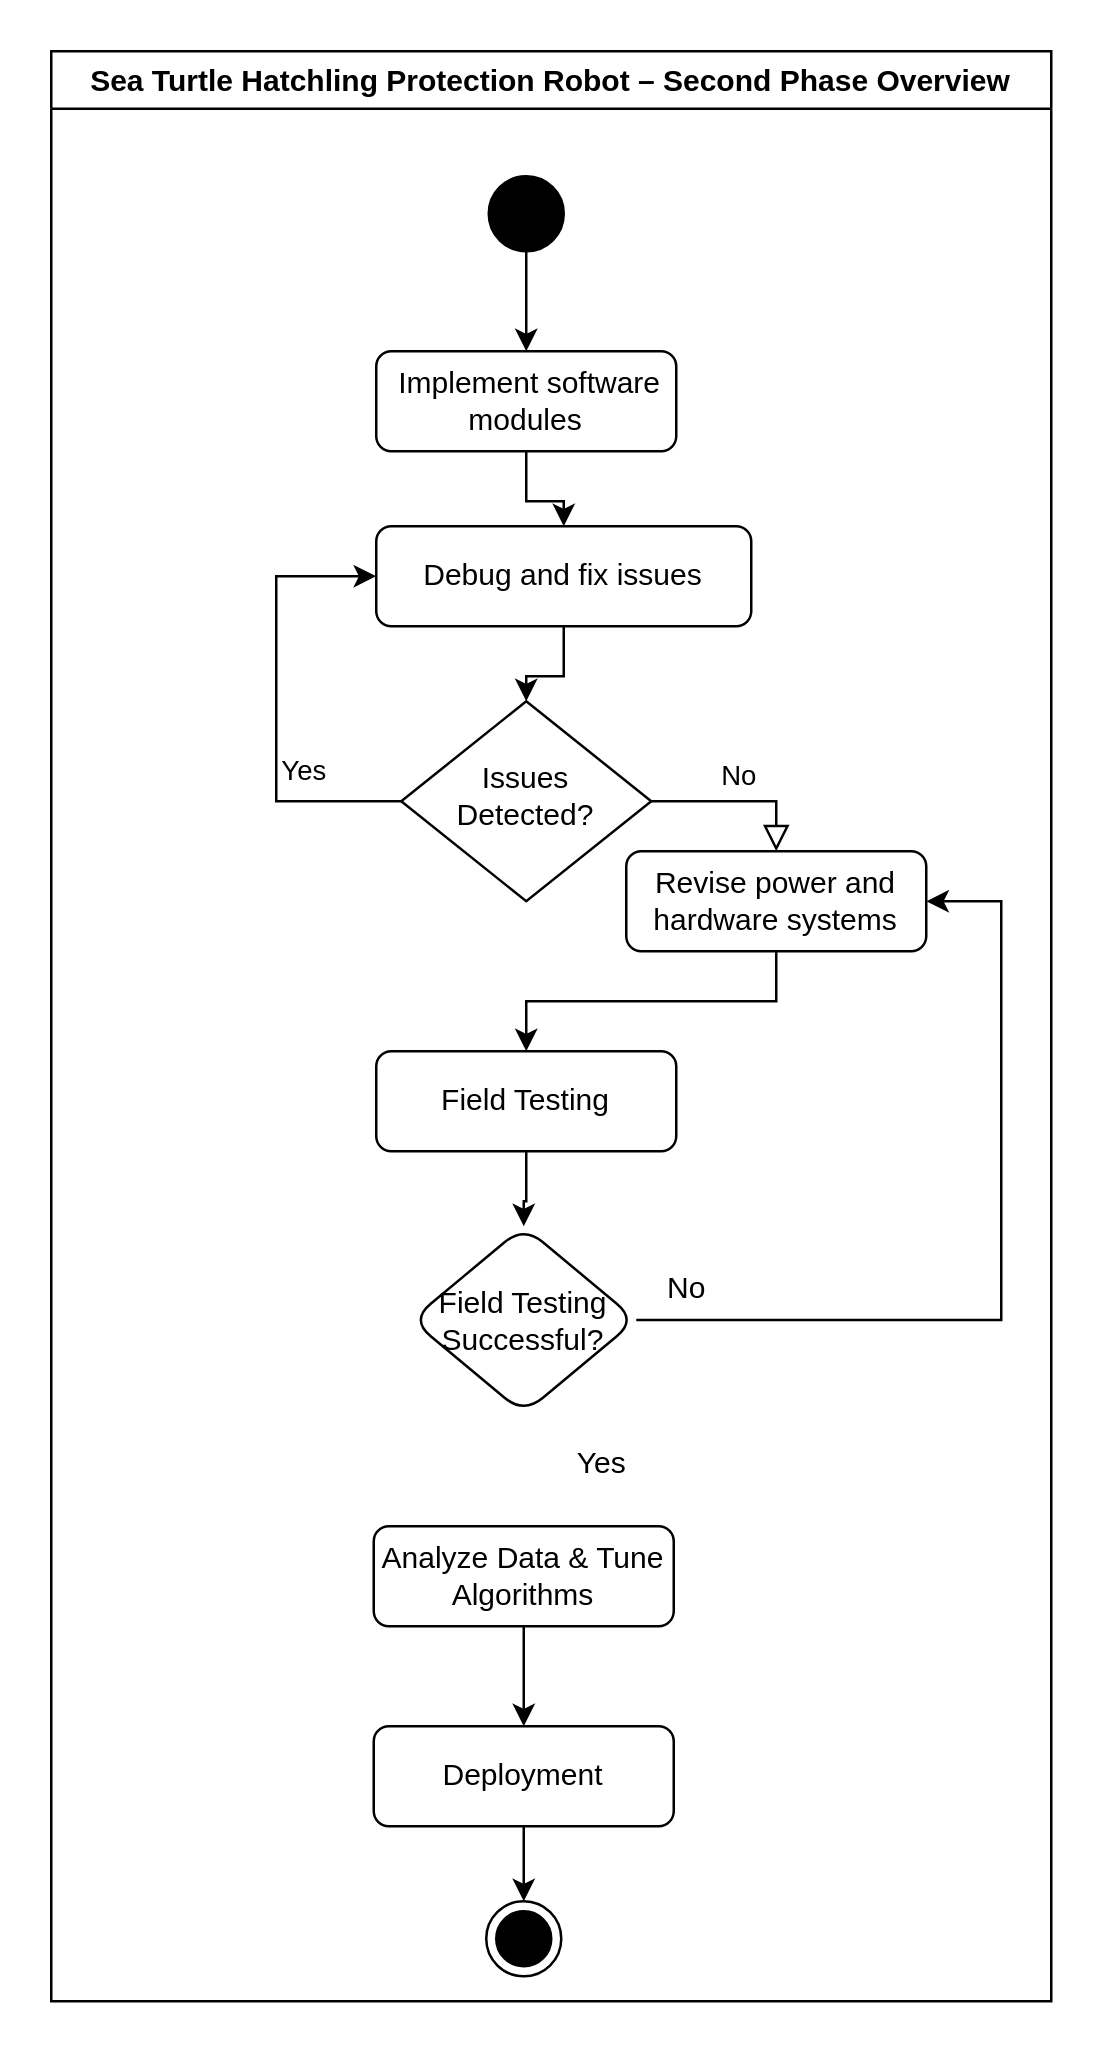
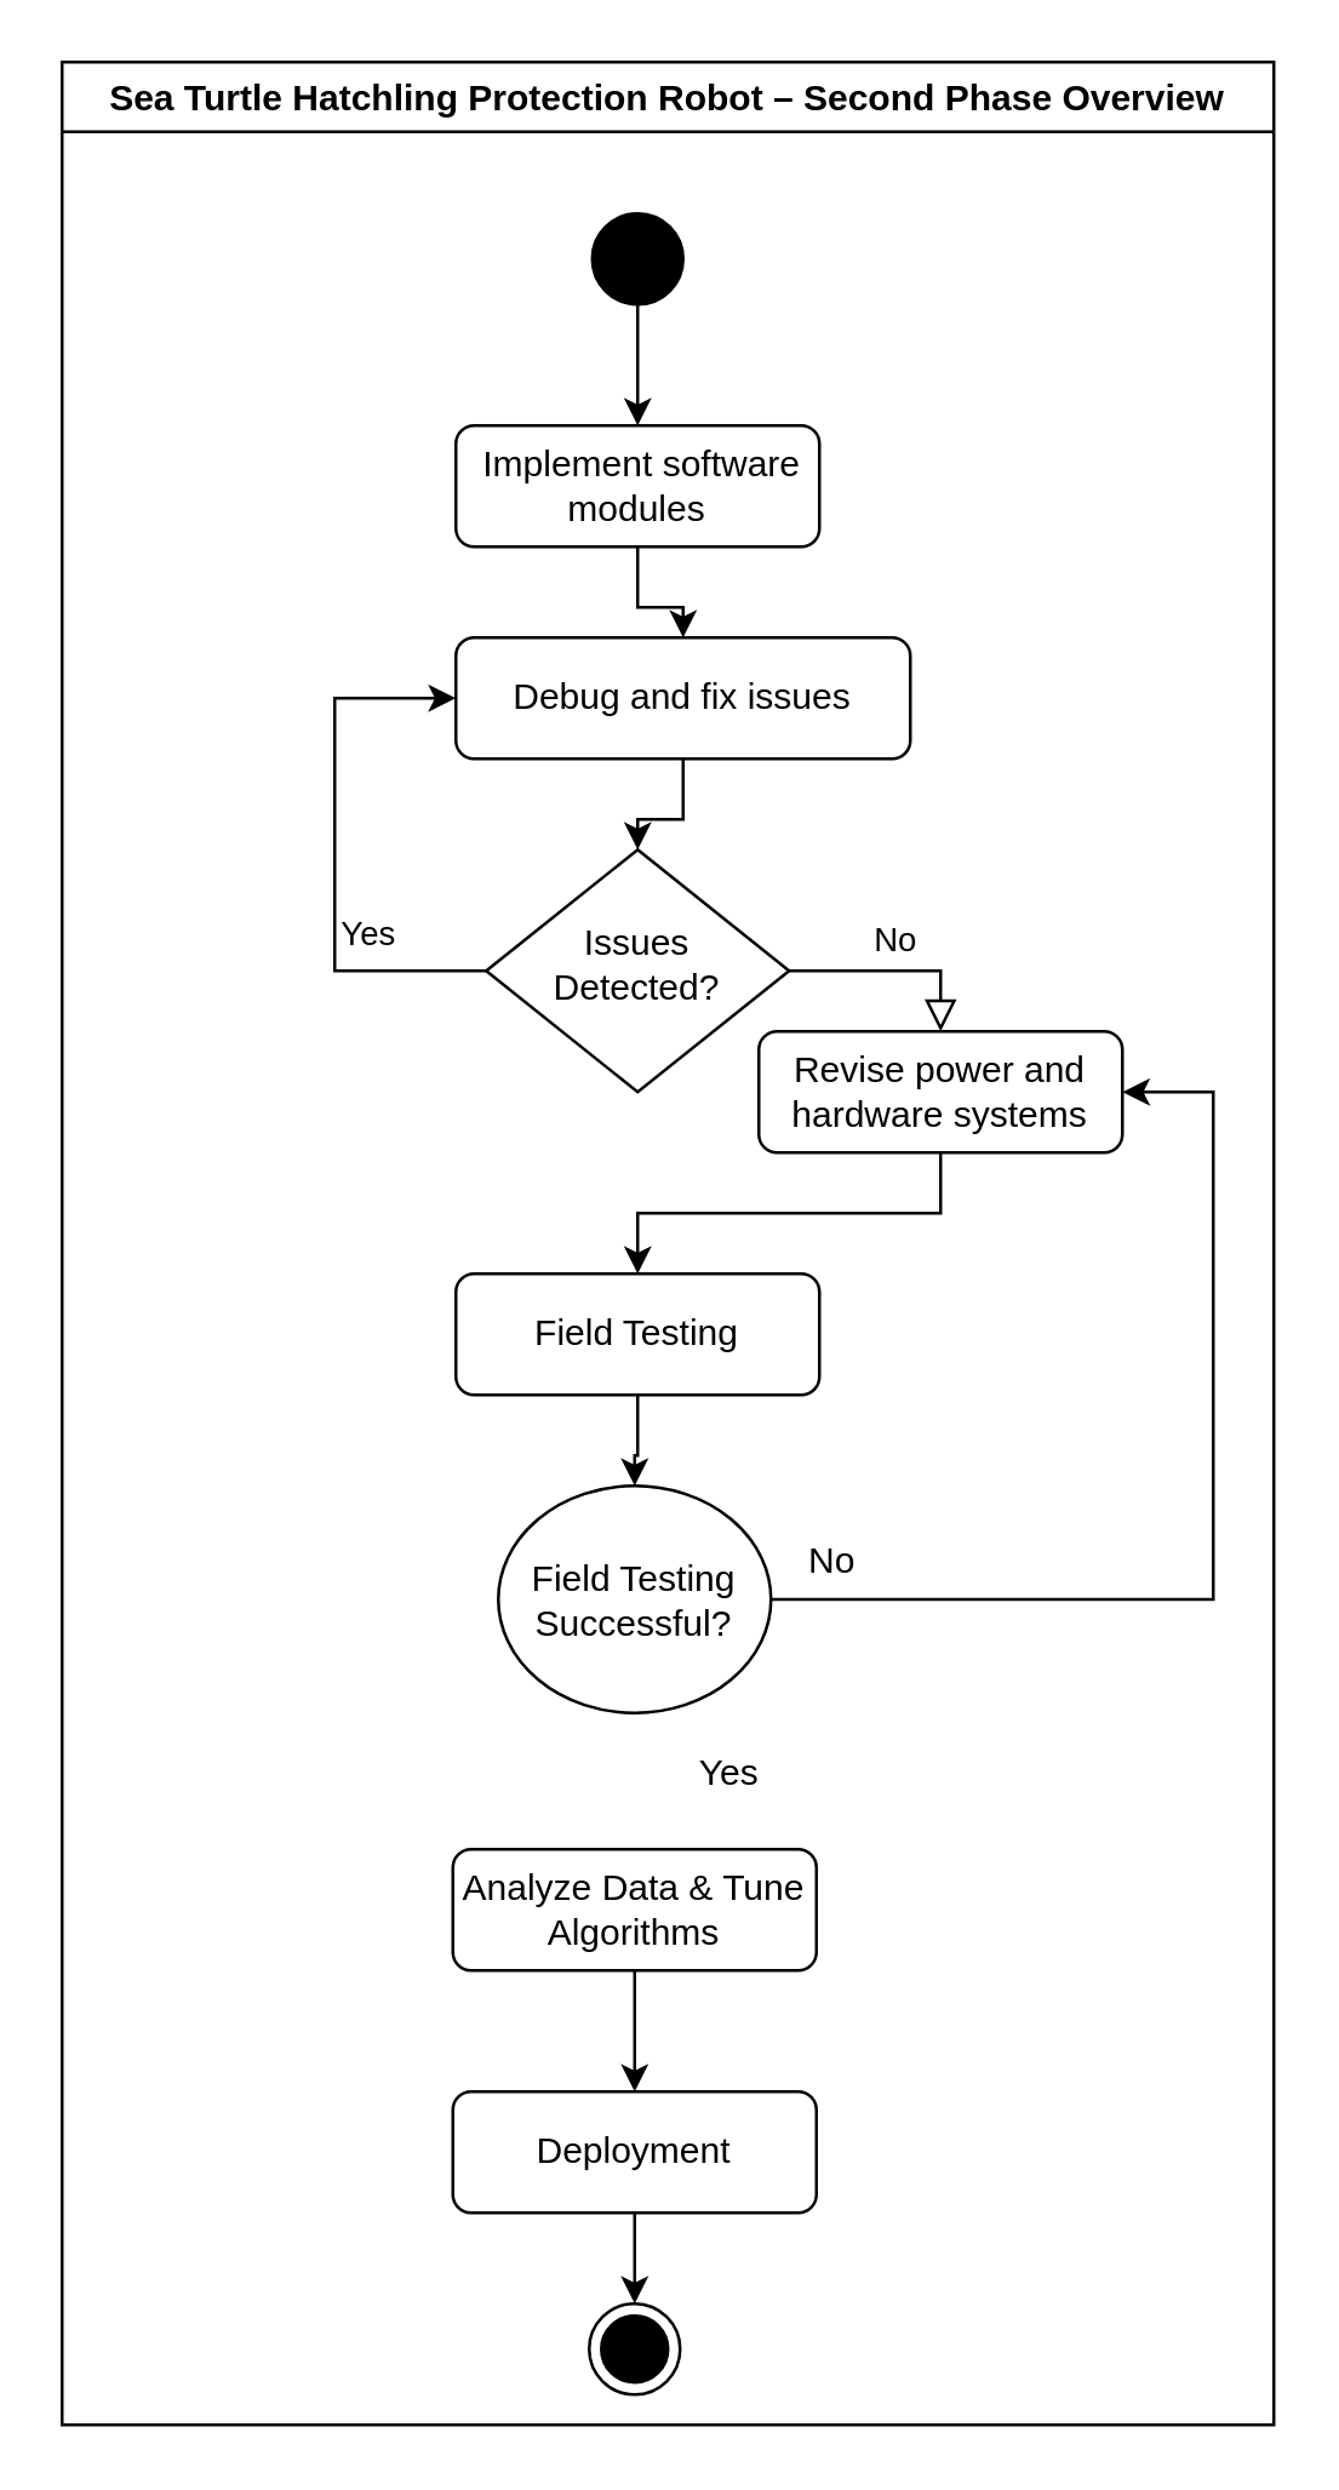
  <mxCell id="0" />
  <mxCell id="1" parent="0" />
  <mxCell id="2" value="No" style="edgeStyle=orthogonalEdgeStyle;rounded=0;html=1;jettySize=auto;orthogonalLoop=1;fontSize=11;endArrow=block;endFill=0;endSize=8;strokeWidth=1;shadow=0;labelBackgroundColor=none;" parent="1" source="12" target="4" edge="1"><mxGeometry y="10" relative="1" as="geometry"><mxPoint as="offset" /><Array as="points"><mxPoint x="310" y="320" /></Array></mxGeometry></mxCell>
  <mxCell id="3" value="" style="edgeStyle=orthogonalEdgeStyle;rounded=0;orthogonalLoop=1;jettySize=auto;html=1;exitX=0.5;exitY=1;exitDx=0;exitDy=0;entryX=0.5;entryY=0;entryDx=0;entryDy=0;" edge="1" parent="1" source="4" target="18"><mxGeometry relative="1" as="geometry"><mxPoint x="170" y="510" as="targetPoint" /></mxGeometry></mxCell>
  <mxCell id="4" value="Revise power and hardware systems" style="rounded=1;whiteSpace=wrap;html=1;fontSize=12;glass=0;strokeWidth=1;shadow=0;" parent="1" vertex="1"><mxGeometry x="250" y="340" width="120" height="40" as="geometry" /></mxCell>
  <mxCell id="5" value="" style="edgeStyle=orthogonalEdgeStyle;rounded=0;orthogonalLoop=1;jettySize=auto;html=1;entryX=1;entryY=0.5;entryDx=0;entryDy=0;" edge="1" parent="1" source="19" target="4"><mxGeometry relative="1" as="geometry"><mxPoint x="10" y="550" as="targetPoint" /><Array as="points"><mxPoint x="400" y="527" /><mxPoint x="400" y="360" /></Array></mxGeometry></mxCell>
  <mxCell id="6" value=" Sea Turtle Hatchling Protection Robot – Second Phase Overview" style="swimlane;" vertex="1" parent="1"><mxGeometry x="20" y="20" width="400" height="780" as="geometry" /></mxCell>
  <mxCell id="7" value="" style="edgeStyle=orthogonalEdgeStyle;rounded=0;orthogonalLoop=1;jettySize=auto;html=1;" edge="1" parent="6" source="8" target="16"><mxGeometry relative="1" as="geometry" /></mxCell>
  <mxCell id="8" value="&amp;nbsp;Implement software modules" style="rounded=1;whiteSpace=wrap;html=1;fontSize=12;glass=0;strokeWidth=1;shadow=0;" parent="6" vertex="1"><mxGeometry x="130" y="120" width="120" height="40" as="geometry" /></mxCell>
  <mxCell id="9" value="Yes" style="rounded=0;html=1;jettySize=auto;orthogonalLoop=1;fontSize=11;endArrow=block;endFill=0;endSize=8;strokeWidth=1;shadow=0;labelBackgroundColor=none;edgeStyle=orthogonalEdgeStyle;" parent="6" target="12" edge="1"><mxGeometry y="20" relative="1" as="geometry"><mxPoint as="offset" /><mxPoint x="190" y="290" as="sourcePoint" /></mxGeometry></mxCell>
  <mxCell id="10" value="" style="edgeStyle=orthogonalEdgeStyle;rounded=0;orthogonalLoop=1;jettySize=auto;html=1;entryX=0;entryY=0.5;entryDx=0;entryDy=0;" edge="1" parent="6" source="12" target="16"><mxGeometry relative="1" as="geometry"><mxPoint x="50" y="320" as="targetPoint" /><Array as="points"><mxPoint x="90" y="300" /><mxPoint x="90" y="210" /></Array></mxGeometry></mxCell>
  <mxCell id="11" value="Yes" style="edgeLabel;html=1;align=center;verticalAlign=middle;resizable=0;points=[];" vertex="1" connectable="0" parent="10"><mxGeometry x="-0.3" y="-7" relative="1" as="geometry"><mxPoint x="3" as="offset" /></mxGeometry></mxCell>
  <mxCell id="12" value="Issues Detected?" style="rhombus;whiteSpace=wrap;html=1;shadow=0;fontFamily=Helvetica;fontSize=12;align=center;strokeWidth=1;spacing=6;spacingTop=-4;" parent="6" vertex="1"><mxGeometry x="140" y="260" width="100" height="80" as="geometry" /></mxCell>
  <mxCell id="13" value="" style="edgeStyle=orthogonalEdgeStyle;rounded=0;orthogonalLoop=1;jettySize=auto;html=1;" edge="1" parent="6" source="14" target="8"><mxGeometry relative="1" as="geometry" /></mxCell>
  <mxCell id="14" value="" style="ellipse;fillColor=strokeColor;html=1;" vertex="1" parent="6"><mxGeometry x="175" y="50" width="30" height="30" as="geometry" /></mxCell>
  <mxCell id="15" value="" style="edgeStyle=orthogonalEdgeStyle;rounded=0;orthogonalLoop=1;jettySize=auto;html=1;" edge="1" parent="6" source="16" target="12"><mxGeometry relative="1" as="geometry" /></mxCell>
  <mxCell id="16" value="Debug and fix issues" style="rounded=1;whiteSpace=wrap;html=1;fontSize=12;glass=0;strokeWidth=1;shadow=0;" vertex="1" parent="6"><mxGeometry x="130" y="190" width="150" height="40" as="geometry" /></mxCell>
  <mxCell id="17" value="" style="edgeStyle=orthogonalEdgeStyle;rounded=0;orthogonalLoop=1;jettySize=auto;html=1;" edge="1" parent="6" source="18" target="19"><mxGeometry relative="1" as="geometry" /></mxCell>
  <mxCell id="18" value="Field Testing" style="rounded=1;whiteSpace=wrap;html=1;fontSize=12;glass=0;strokeWidth=1;shadow=0;" vertex="1" parent="6"><mxGeometry x="130" y="400" width="120" height="40" as="geometry" /></mxCell>
- <mxCell id="19" value="Field Testing Successful?" style="rhombus;whiteSpace=wrap;html=1;rounded=1;glass=0;strokeWidth=1;shadow=0;" vertex="1" parent="6"><mxGeometry x="144" y="470" width="90" height="75" as="geometry" /></mxCell>
+ <mxCell id="19" value="Field Testing Successful?" style="ellipse;whiteSpace=wrap;html=1;glass=0;strokeWidth=1;shadow=0;" vertex="1" parent="6"><mxGeometry x="144" y="470" width="90" height="75" as="geometry" /></mxCell>
  <mxCell id="20" value="" style="edgeStyle=orthogonalEdgeStyle;rounded=0;orthogonalLoop=1;jettySize=auto;html=1;" edge="1" parent="6" source="21" target="25"><mxGeometry relative="1" as="geometry" /></mxCell>
  <mxCell id="21" value="Analyze Data &amp;amp; Tune Algorithms" style="rounded=1;whiteSpace=wrap;html=1;fontSize=12;glass=0;strokeWidth=1;shadow=0;" vertex="1" parent="6"><mxGeometry x="129" y="590" width="120" height="40" as="geometry" /></mxCell>
  <mxCell id="22" value="Yes" style="text;html=1;align=center;verticalAlign=middle;resizable=0;points=[];autosize=1;strokeColor=none;fillColor=none;" vertex="1" parent="6"><mxGeometry x="200" y="550" width="40" height="30" as="geometry" /></mxCell>
  <mxCell id="23" value="" style="ellipse;html=1;shape=endState;fillColor=strokeColor;" vertex="1" parent="6"><mxGeometry x="174" y="740" width="30" height="30" as="geometry" /></mxCell>
  <mxCell id="24" value="" style="edgeStyle=orthogonalEdgeStyle;rounded=0;orthogonalLoop=1;jettySize=auto;html=1;" edge="1" parent="6" source="25" target="23"><mxGeometry relative="1" as="geometry" /></mxCell>
  <mxCell id="25" value="Deployment" style="rounded=1;whiteSpace=wrap;html=1;fontSize=12;glass=0;strokeWidth=1;shadow=0;" vertex="1" parent="6"><mxGeometry x="129" y="670" width="120" height="40" as="geometry" /></mxCell>
  <mxCell id="26" value="No" style="text;html=1;align=center;verticalAlign=middle;resizable=0;points=[];autosize=1;strokeColor=none;fillColor=none;" vertex="1" parent="6"><mxGeometry x="234" y="480" width="40" height="30" as="geometry" /></mxCell>
